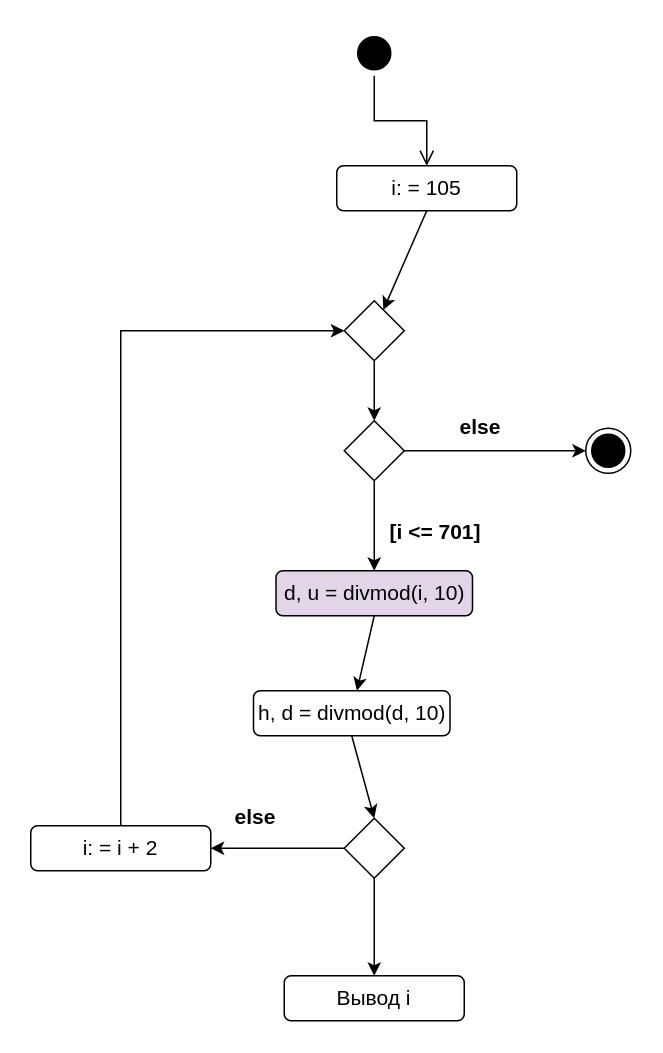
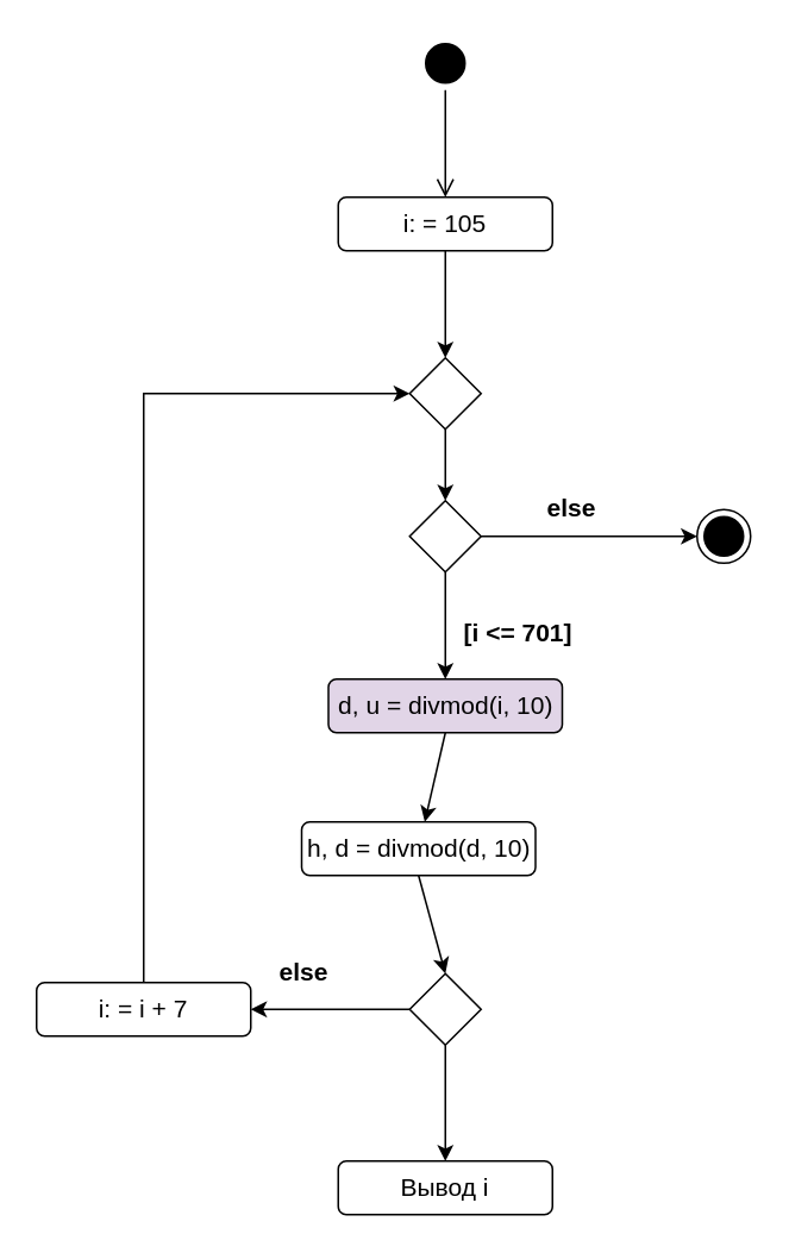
  <mxCell id="0" />
  <mxCell id="1" parent="0" />
  <mxCell id="2" value="" style="ellipse;html=1;shape=startState;fillColor=#000000;strokeColor=#000000;" parent="1" vertex="1"><mxGeometry x="234" y="20" width="30" height="30" as="geometry" /></mxCell>
  <mxCell id="3" value="" style="edgeStyle=orthogonalEdgeStyle;html=1;verticalAlign=bottom;endArrow=open;endSize=8;strokeColor=#000000;rounded=0;entryX=0.5;entryY=0;entryDx=0;entryDy=0;" parent="1" source="2" target="5" edge="1"><mxGeometry relative="1" as="geometry"><mxPoint x="249" y="110" as="targetPoint" /></mxGeometry></mxCell>
  <mxCell id="4" value="" style="ellipse;html=1;shape=endState;fillColor=#000000;strokeColor=#000000;" parent="1" vertex="1"><mxGeometry x="390" y="285" width="30" height="30" as="geometry" /></mxCell>
- <mxCell id="5" value="i: = 105" style="rounded=1;whiteSpace=wrap;html=1;strokeColor=#000000;fontSize=14;" parent="1" vertex="1"><mxGeometry x="224" y="110" width="120" height="30" as="geometry" /></mxCell>
+ <mxCell id="5" value="i: = 105" style="rounded=1;whiteSpace=wrap;html=1;strokeColor=#000000;fontSize=14;" parent="1" vertex="1"><mxGeometry x="189" y="110" width="120" height="30" as="geometry" /></mxCell>
  <mxCell id="6" value="" style="endArrow=classic;html=1;rounded=0;strokeColor=#000000;exitX=0.5;exitY=1;exitDx=0;exitDy=0;" parent="1" source="5" target="7" edge="1"><mxGeometry width="50" height="50" relative="1" as="geometry"><mxPoint x="240" y="330" as="sourcePoint" /><mxPoint x="250" y="210" as="targetPoint" /></mxGeometry></mxCell>
  <mxCell id="7" value="" style="rhombus;whiteSpace=wrap;html=1;strokeColor=#000000;" parent="1" vertex="1"><mxGeometry x="229" y="200" width="40" height="40" as="geometry" /></mxCell>
  <mxCell id="8" value="" style="endArrow=classic;html=1;rounded=0;strokeColor=#000000;exitX=0.5;exitY=1;exitDx=0;exitDy=0;" parent="1" source="7" target="9" edge="1"><mxGeometry width="50" height="50" relative="1" as="geometry"><mxPoint x="240" y="330" as="sourcePoint" /><mxPoint x="250" y="290" as="targetPoint" /></mxGeometry></mxCell>
  <mxCell id="9" value="" style="rhombus;whiteSpace=wrap;html=1;strokeColor=#000000;" parent="1" vertex="1"><mxGeometry x="229" y="280" width="40" height="40" as="geometry" /></mxCell>
  <mxCell id="10" value="" style="endArrow=classic;html=1;rounded=0;strokeColor=#000000;exitX=0.5;exitY=1;exitDx=0;exitDy=0;entryX=0.5;entryY=0;entryDx=0;entryDy=0;" parent="1" source="9" target="12" edge="1"><mxGeometry width="50" height="50" relative="1" as="geometry"><mxPoint x="240" y="430" as="sourcePoint" /><mxPoint x="250" y="390" as="targetPoint" /></mxGeometry></mxCell>
  <mxCell id="11" value="[i &lt;= 701]" style="text;align=center;fontStyle=1;verticalAlign=middle;spacingLeft=3;spacingRight=3;strokeColor=none;rotatable=0;points=[[0,0.5],[1,0.5]];portConstraint=eastwest;fontSize=14;" parent="1" vertex="1"><mxGeometry x="250" y="340" width="80" height="26" as="geometry" /></mxCell>
  <mxCell id="12" value="d, u = divmod(i, 10)" style="rounded=1;whiteSpace=wrap;html=1;fontSize=14;strokeColor=#000000;fillColor=#e1d5e7;" parent="1" vertex="1"><mxGeometry x="183.5" y="380" width="131" height="30" as="geometry" /></mxCell>
  <mxCell id="13" value="" style="endArrow=classic;html=1;rounded=0;fontSize=14;strokeColor=#000000;exitX=0.5;exitY=1;exitDx=0;exitDy=0;" parent="1" source="12" target="14" edge="1"><mxGeometry width="50" height="50" relative="1" as="geometry"><mxPoint x="240" y="330" as="sourcePoint" /><mxPoint x="249" y="460" as="targetPoint" /></mxGeometry></mxCell>
  <mxCell id="14" value="h, d = divmod(d, 10)" style="rounded=1;whiteSpace=wrap;html=1;fontSize=14;strokeColor=#000000;" parent="1" vertex="1"><mxGeometry x="168.5" y="460" width="131" height="30" as="geometry" /></mxCell>
  <mxCell id="15" value="" style="rhombus;whiteSpace=wrap;html=1;fontSize=14;strokeColor=#000000;" parent="1" vertex="1"><mxGeometry x="229" y="545" width="40" height="40" as="geometry" /></mxCell>
  <mxCell id="16" value="" style="endArrow=classic;html=1;rounded=0;fontSize=14;strokeColor=#000000;exitX=0.5;exitY=1;exitDx=0;exitDy=0;entryX=0.5;entryY=0;entryDx=0;entryDy=0;" parent="1" source="15" target="17" edge="1"><mxGeometry width="50" height="50" relative="1" as="geometry"><mxPoint x="240" y="530" as="sourcePoint" /><mxPoint x="250" y="640" as="targetPoint" /></mxGeometry></mxCell>
  <mxCell id="17" value="Вывод i" style="rounded=1;whiteSpace=wrap;html=1;fontSize=14;strokeColor=#000000;" parent="1" vertex="1"><mxGeometry x="189" y="650" width="120" height="30" as="geometry" /></mxCell>
  <mxCell id="18" value="" style="endArrow=classic;html=1;rounded=0;fontSize=14;strokeColor=#000000;exitX=0.5;exitY=1;exitDx=0;exitDy=0;entryX=0.5;entryY=0;entryDx=0;entryDy=0;" parent="1" source="14" target="15" edge="1"><mxGeometry width="50" height="50" relative="1" as="geometry"><mxPoint x="240" y="530" as="sourcePoint" /><mxPoint x="290" y="480" as="targetPoint" /></mxGeometry></mxCell>
  <mxCell id="19" value="else" style="text;align=center;fontStyle=1;verticalAlign=middle;spacingLeft=3;spacingRight=3;strokeColor=none;rotatable=0;points=[[0,0.5],[1,0.5]];portConstraint=eastwest;fontSize=14;" parent="1" vertex="1"><mxGeometry x="280" y="270" width="80" height="26" as="geometry" /></mxCell>
  <mxCell id="20" value="else" style="text;align=center;fontStyle=1;verticalAlign=middle;spacingLeft=3;spacingRight=3;strokeColor=none;rotatable=0;points=[[0,0.5],[1,0.5]];portConstraint=eastwest;fontSize=14;" parent="1" vertex="1"><mxGeometry x="130" y="530" width="80" height="26" as="geometry" /></mxCell>
- <mxCell id="21" value="&lt;font style=&quot;font-size: 14px;&quot;&gt;i: = i + 2&lt;/font&gt;" style="rounded=1;whiteSpace=wrap;html=1;" vertex="1" parent="1"><mxGeometry x="20" y="550" width="120" height="30" as="geometry" /></mxCell>
+ <mxCell id="21" value="&lt;font style=&quot;font-size: 14px;&quot;&gt;i: = i + 7&lt;/font&gt;" style="rounded=1;whiteSpace=wrap;html=1;" vertex="1" parent="1"><mxGeometry x="20" y="550" width="120" height="30" as="geometry" /></mxCell>
  <mxCell id="22" value="" style="endArrow=classic;html=1;rounded=0;fontSize=14;exitX=0;exitY=0.5;exitDx=0;exitDy=0;entryX=1;entryY=0.5;entryDx=0;entryDy=0;" edge="1" parent="1" source="15" target="21"><mxGeometry width="50" height="50" relative="1" as="geometry"><mxPoint x="240" y="530" as="sourcePoint" /><mxPoint x="290" y="480" as="targetPoint" /></mxGeometry></mxCell>
  <mxCell id="23" value="" style="endArrow=classic;html=1;rounded=0;fontSize=14;exitX=0.5;exitY=0;exitDx=0;exitDy=0;entryX=0;entryY=0.5;entryDx=0;entryDy=0;" edge="1" parent="1" source="21" target="7"><mxGeometry width="50" height="50" relative="1" as="geometry"><mxPoint x="240" y="330" as="sourcePoint" /><mxPoint x="290" y="280" as="targetPoint" /><Array as="points"><mxPoint x="80" y="220" /></Array></mxGeometry></mxCell>
  <mxCell id="24" value="" style="endArrow=classic;html=1;rounded=0;fontSize=14;exitX=1;exitY=0.5;exitDx=0;exitDy=0;entryX=0;entryY=0.5;entryDx=0;entryDy=0;" edge="1" parent="1" source="9" target="4"><mxGeometry width="50" height="50" relative="1" as="geometry"><mxPoint x="240" y="530" as="sourcePoint" /><mxPoint x="290" y="480" as="targetPoint" /></mxGeometry></mxCell>
